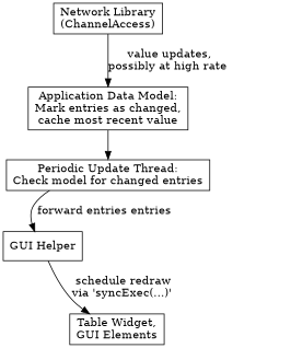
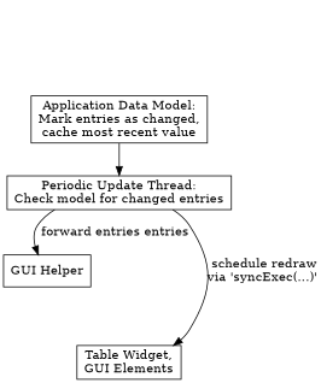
  digraph {
    node [shape=box]
-   n1 [label="Network Library\n(ChannelAccess)"]
    n2 [label="Application Data Model:\nMark entries as changed,\ncache most recent value"]
    n3 [label="Periodic Update Thread:\nCheck model for changed entries"]
    n4 [label="GUI Helper"]
    n5 [label="Table Widget,\nGUI Elements"]
-   n1 -> n2 [label=" value updates,\npossibly at high rate"]
    n2 -> n3
    n3 -> n4 [label=" forward entries entries"]
-   n4 -> n5 [label=" schedule redraw\nvia 'syncExec(...)'"]
+   n3 -> n5 [label=" schedule redraw\nvia 'syncExec(...)'"]
  }
